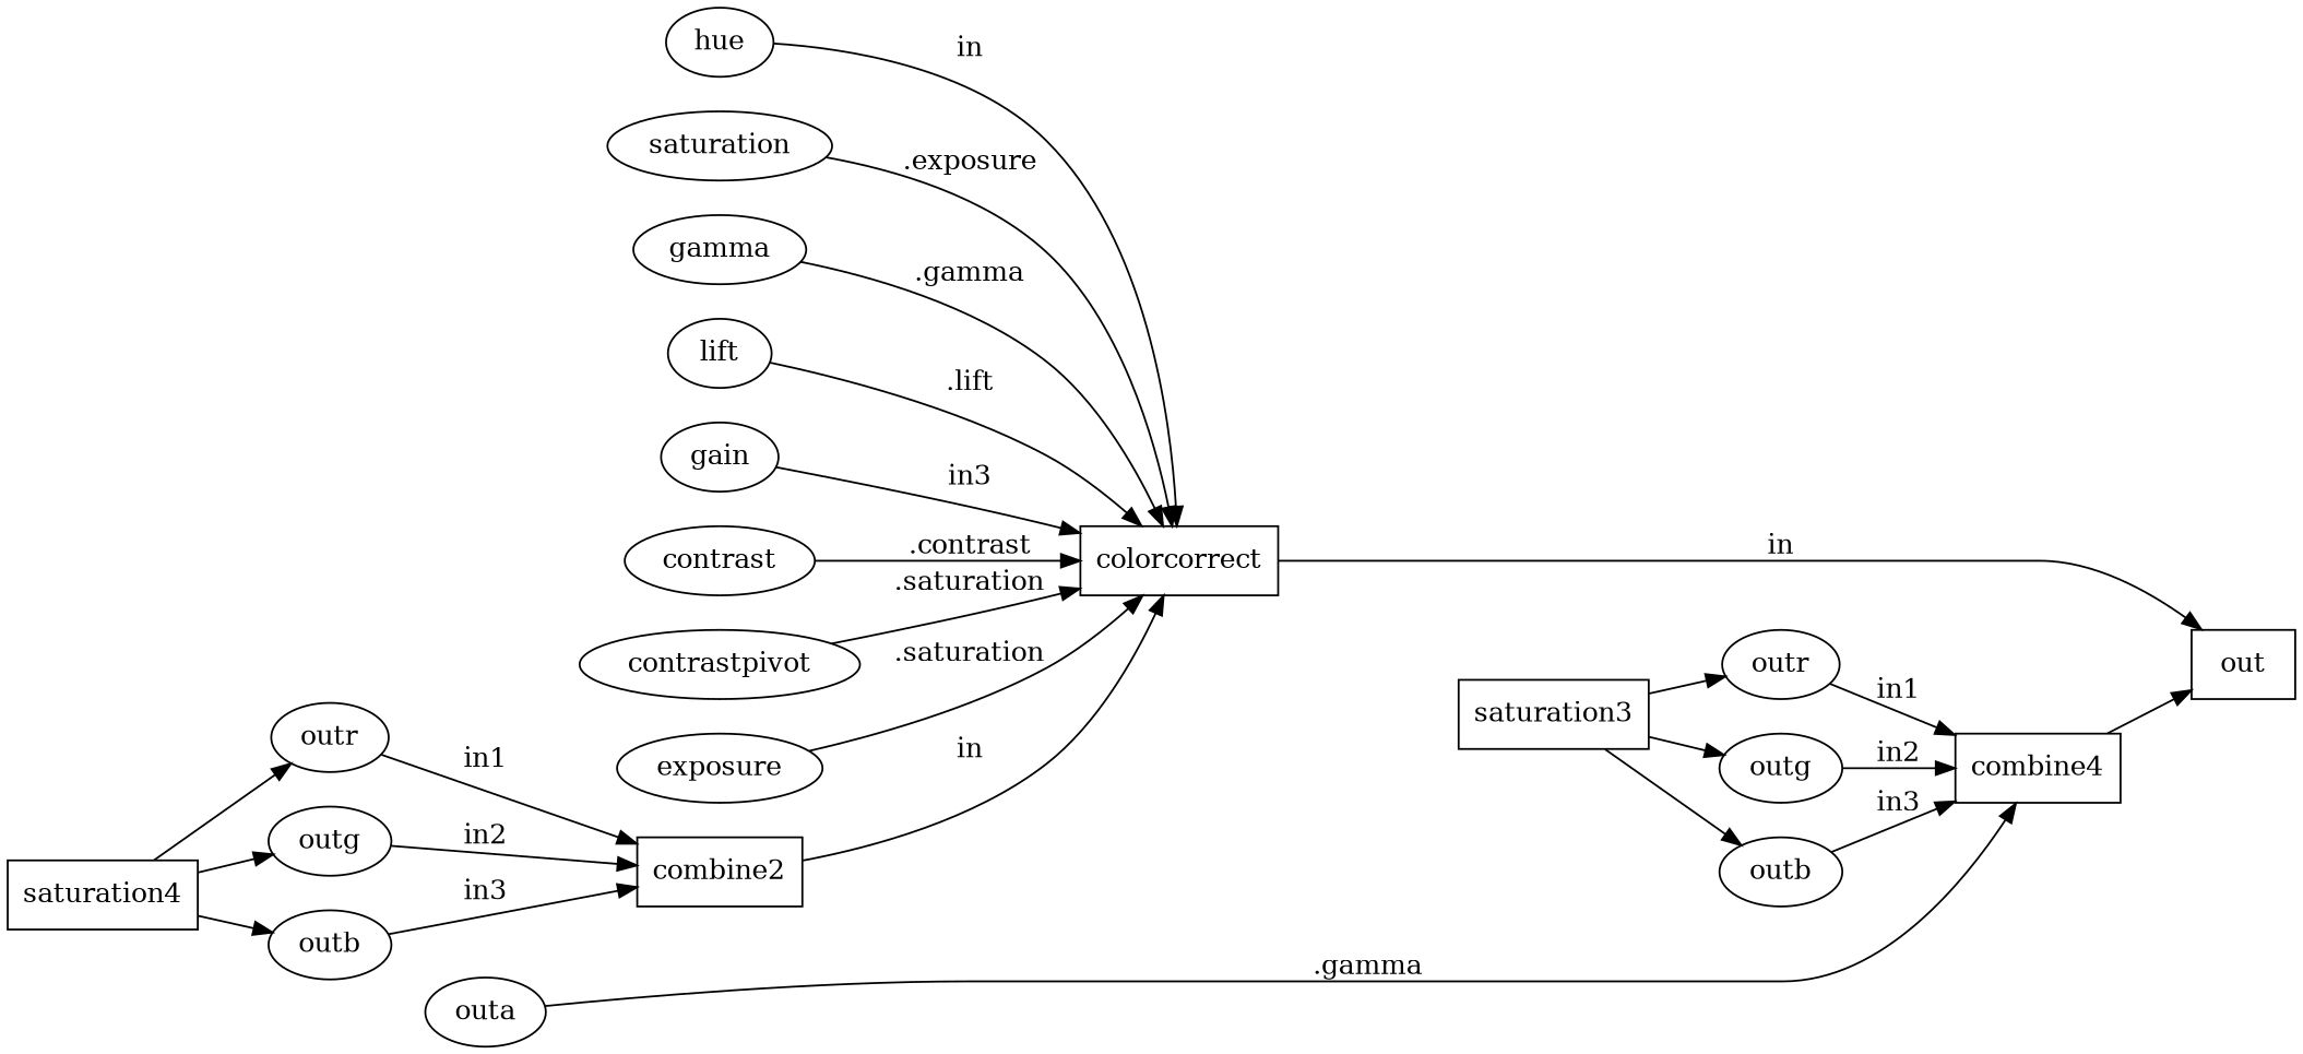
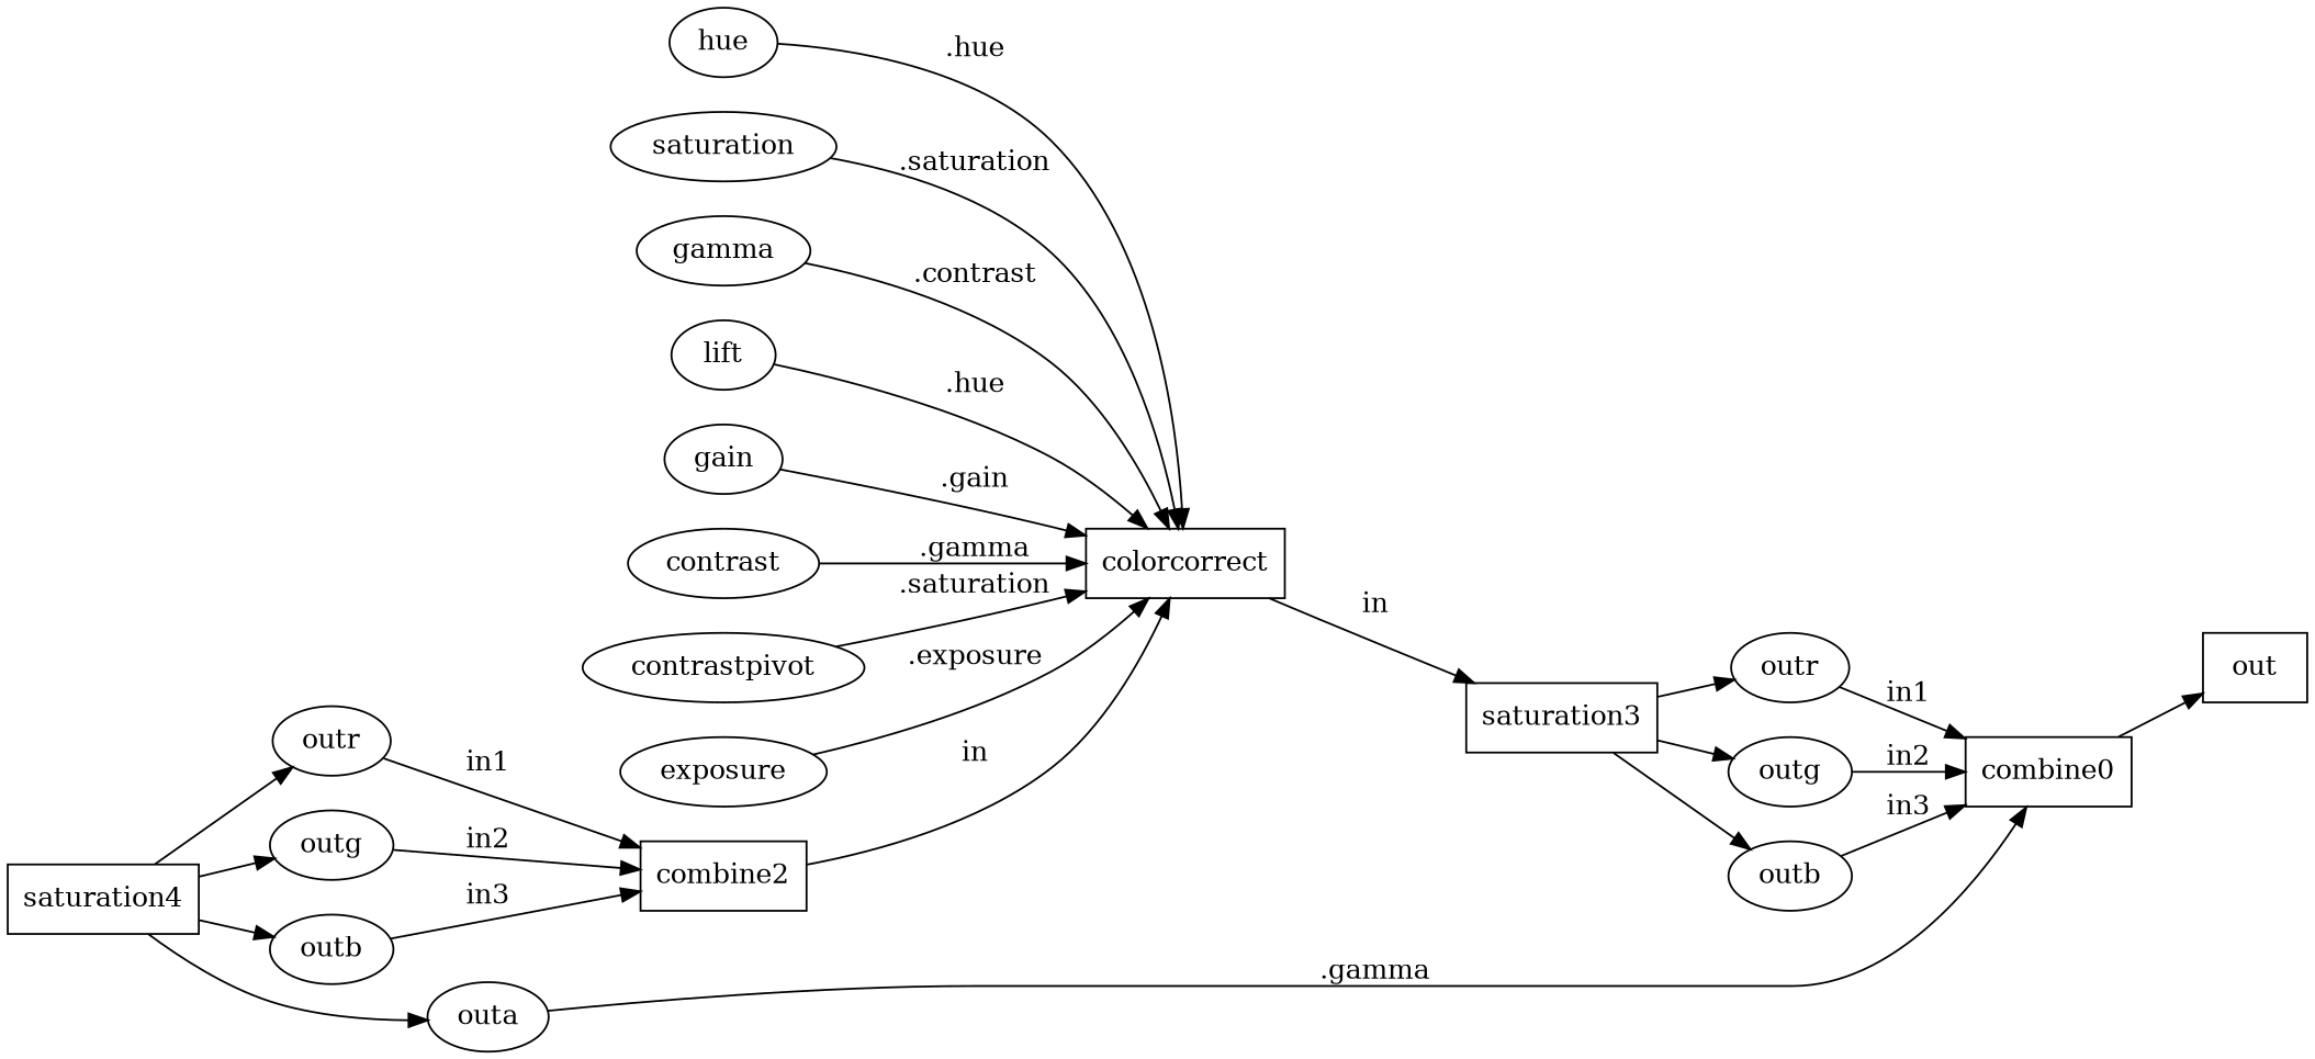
  digraph {
    rankdir=LR
    node [shape=ellipse]
-   n1 [label=combine4 shape=box]
+   n1 [label=combine0 shape=box]
    n2 [label=out shape=box]
    n3 [label=saturation3 shape=box]
    n4 [label=outr]
    n5 [label=outg]
    n6 [label=outb]
    n7 [label=colorcorrect shape=box]
    n8 [label=hue]
    n9 [label=saturation]
    n10 [label=gamma]
    n11 [label=lift]
    n12 [label=gain]
    n13 [label=contrast]
    n14 [label=contrastpivot]
    n15 [label=exposure]
    n16 [label=combine2 shape=box]
    n17 [label=saturation4 shape=box]
    n18 [label=outr]
    n19 [label=outg]
    n20 [label=outb]
    n21 [label=outa]
    n1 -> n2
    n3 -> n4
    n3 -> n5
    n3 -> n6
    n4 -> n1 [label=in1]
    n5 -> n1 [label=in2]
    n6 -> n1 [label=in3]
-   n7 -> n2 [label=in]
-   n8 -> n7 [label=in]
-   n9 -> n7 [label=".exposure"]
-   n10 -> n7 [label=".gamma"]
-   n11 -> n7 [label=".lift"]
-   n12 -> n7 [label=in3]
-   n13 -> n7 [label=".contrast"]
+   n7 -> n3 [label=in]
+   n8 -> n7 [label=".hue"]
+   n9 -> n7 [label=".saturation"]
+   n10 -> n7 [label=".contrast"]
+   n11 -> n7 [label=".hue"]
+   n12 -> n7 [label=".gain"]
+   n13 -> n7 [label=".gamma"]
    n14 -> n7 [label=".saturation"]
-   n15 -> n7 [label=".saturation"]
+   n15 -> n7 [label=".exposure"]
    n16 -> n7 [label=in]
    n17 -> n18
    n17 -> n19
    n17 -> n20
+   n17 -> n21
    n18 -> n16 [label=in1]
    n19 -> n16 [label=in2]
    n20 -> n16 [label=in3]
    n21 -> n1 [label=".gamma"]
  }
